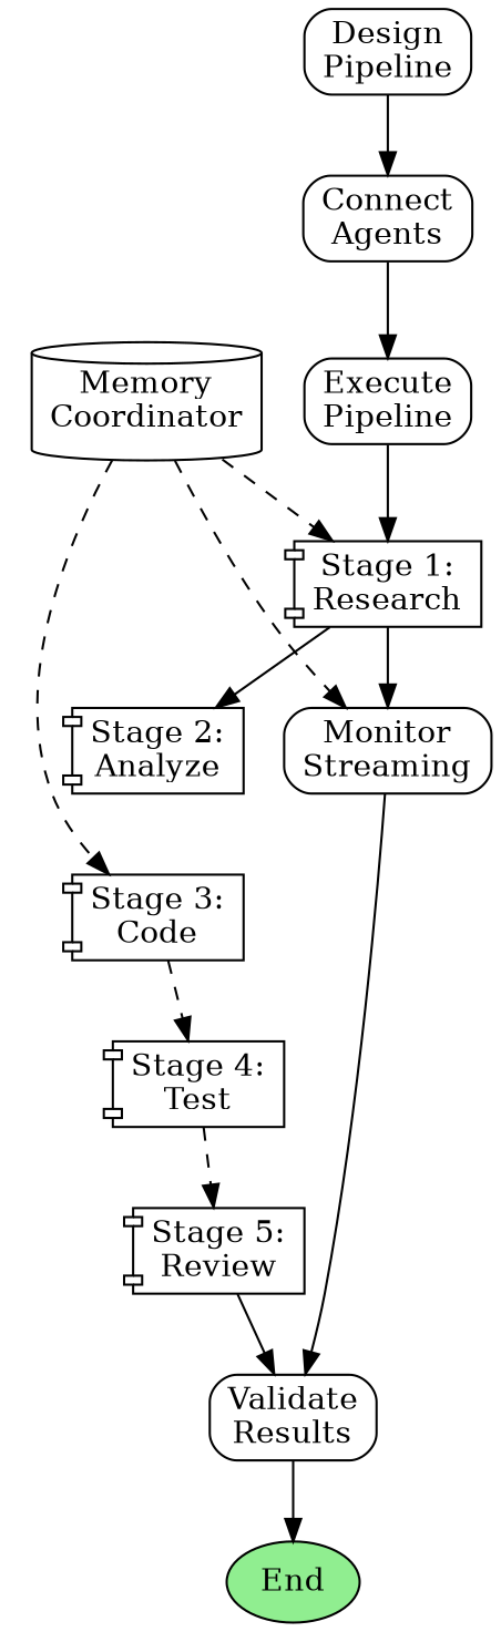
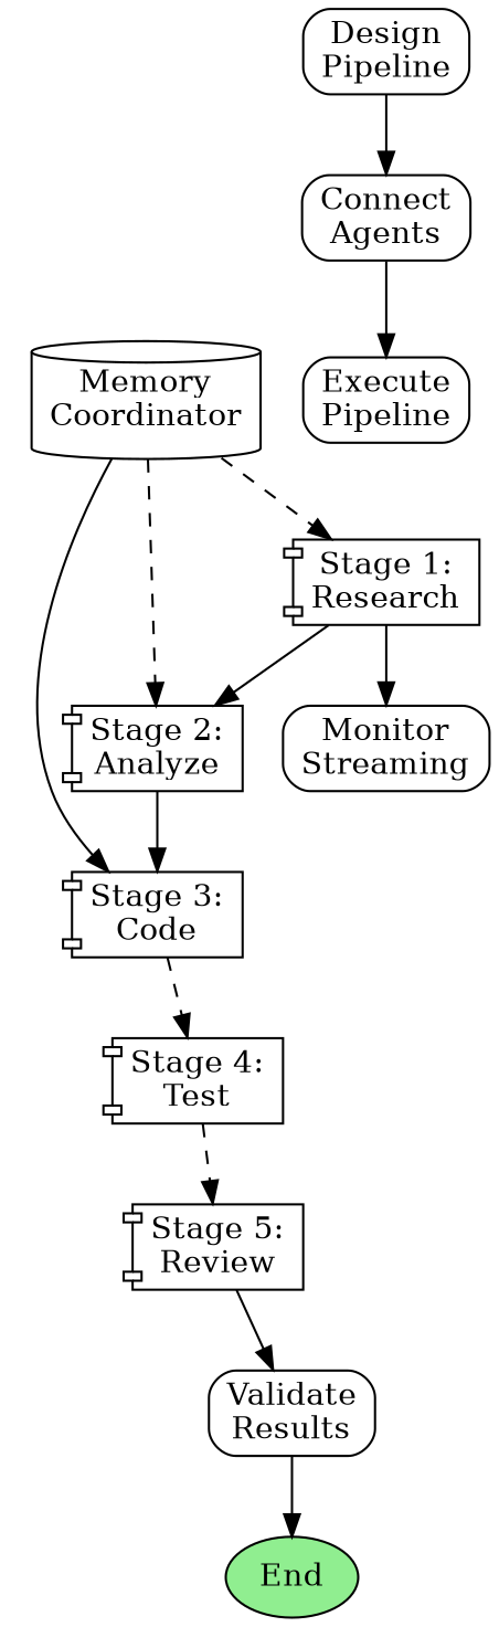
  digraph {
    rankdir=TB
    node [shape=box style=rounded]
    n1 [label="Design\nPipeline"]
    n2 [label="Connect\nAgents"]
    n3 [label="Execute\nPipeline"]
    n4 [label="Stage 1:\nResearch" shape=component]
    n5 [label="Monitor\nStreaming"]
    n6 [label="Validate\nResults"]
    n7 [label="Stage 2:\nAnalyze" shape=component]
    n8 [fillcolor=lightgreen label=End shape=ellipse style=filled]
    n9 [label="Stage 3:\nCode" shape=component]
    n10 [label="Stage 4:\nTest" shape=component]
    n11 [label="Stage 5:\nReview" shape=component]
    n12 [label="Memory\nCoordinator" shape=cylinder]
    n1 -> n2
    n2 -> n3
-   n3 -> n4
    n4 -> n5
    n4 -> n7
-   n5 -> n6
    n6 -> n8
+   n7 -> n9
    n9 -> n10 [style=dashed]
    n10 -> n11 [style=dashed]
    n11 -> n6
    n12 -> n4 [style=dashed]
-   n12 -> n5 [style=dashed]
-   n12 -> n9 [style=dashed]
+   n12 -> n7 [style=dashed]
+   n12 -> n9 [style=solid]
  }
